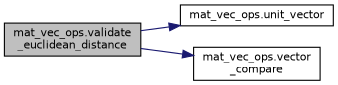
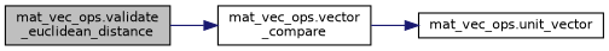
  digraph {
    rankdir=LR
    node [color=black fillcolor=white fontname=Helvetica fontsize=10 shape=record style=filled]
    edge [color=midnightblue fontname=Helvetica fontsize=10 labelfontname=Helvetica labelfontsize=10 style=solid]
    n1 [fillcolor=grey75 fontcolor=black height=0.2 label="mat_vec_ops.validate\l_euclidean_distance" width=0.4]
    n2 [height=0.2 label="mat_vec_ops.unit_vector" width=0.4]
    n3 [height=0.2 label="mat_vec_ops.vector\l_compare" width=0.4]
-   n1 -> n2
+   n3 -> n2
    n1 -> n3
  }
